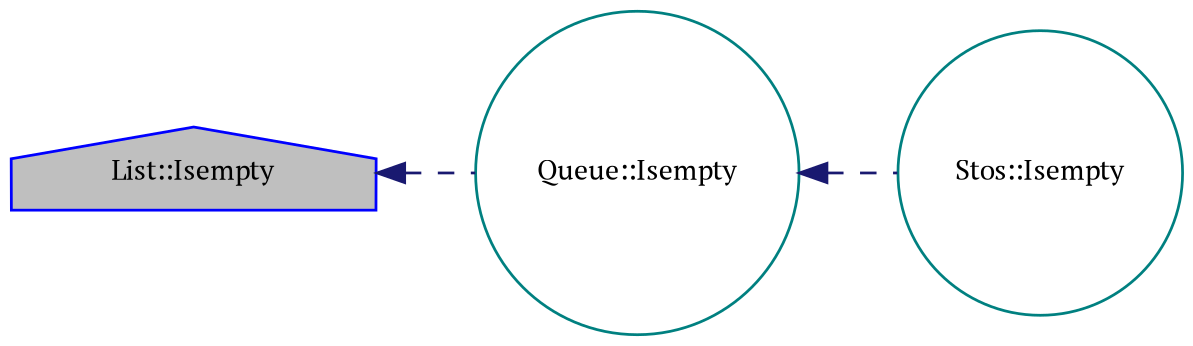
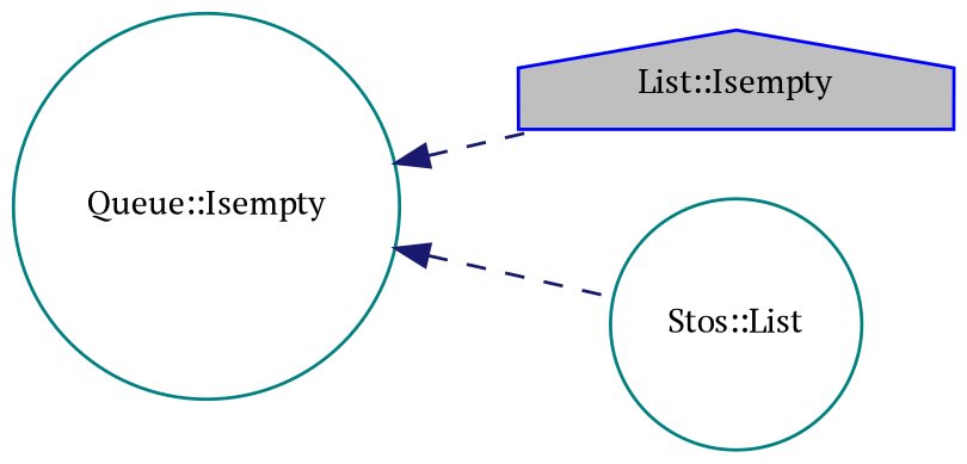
  digraph {
    fontname="PT Serif"
    rankdir=LR
    node [color=teal fillcolor=white fontname="PT Serif" fontsize=10 shape=circle style=filled]
    edge [color=midnightblue dir=back fontname="PT Serif" fontsize=10 labelfontname=Helvetica labelfontsize=10 style=dashed]
    n1 [color=blue fillcolor=grey75 fontcolor=black height=0.2 label="List::Isempty" shape=house width=0.4]
    n2 [height=0.2 label="Queue::Isempty" width=0.4]
-   n3 [height=0.2 label="Stos::Isempty" width=0.4]
-   n1 -> n2
+   n3 [height=0.2 label="Stos::List" width=0.4]
+   n2 -> n1
    n2 -> n3
  }
